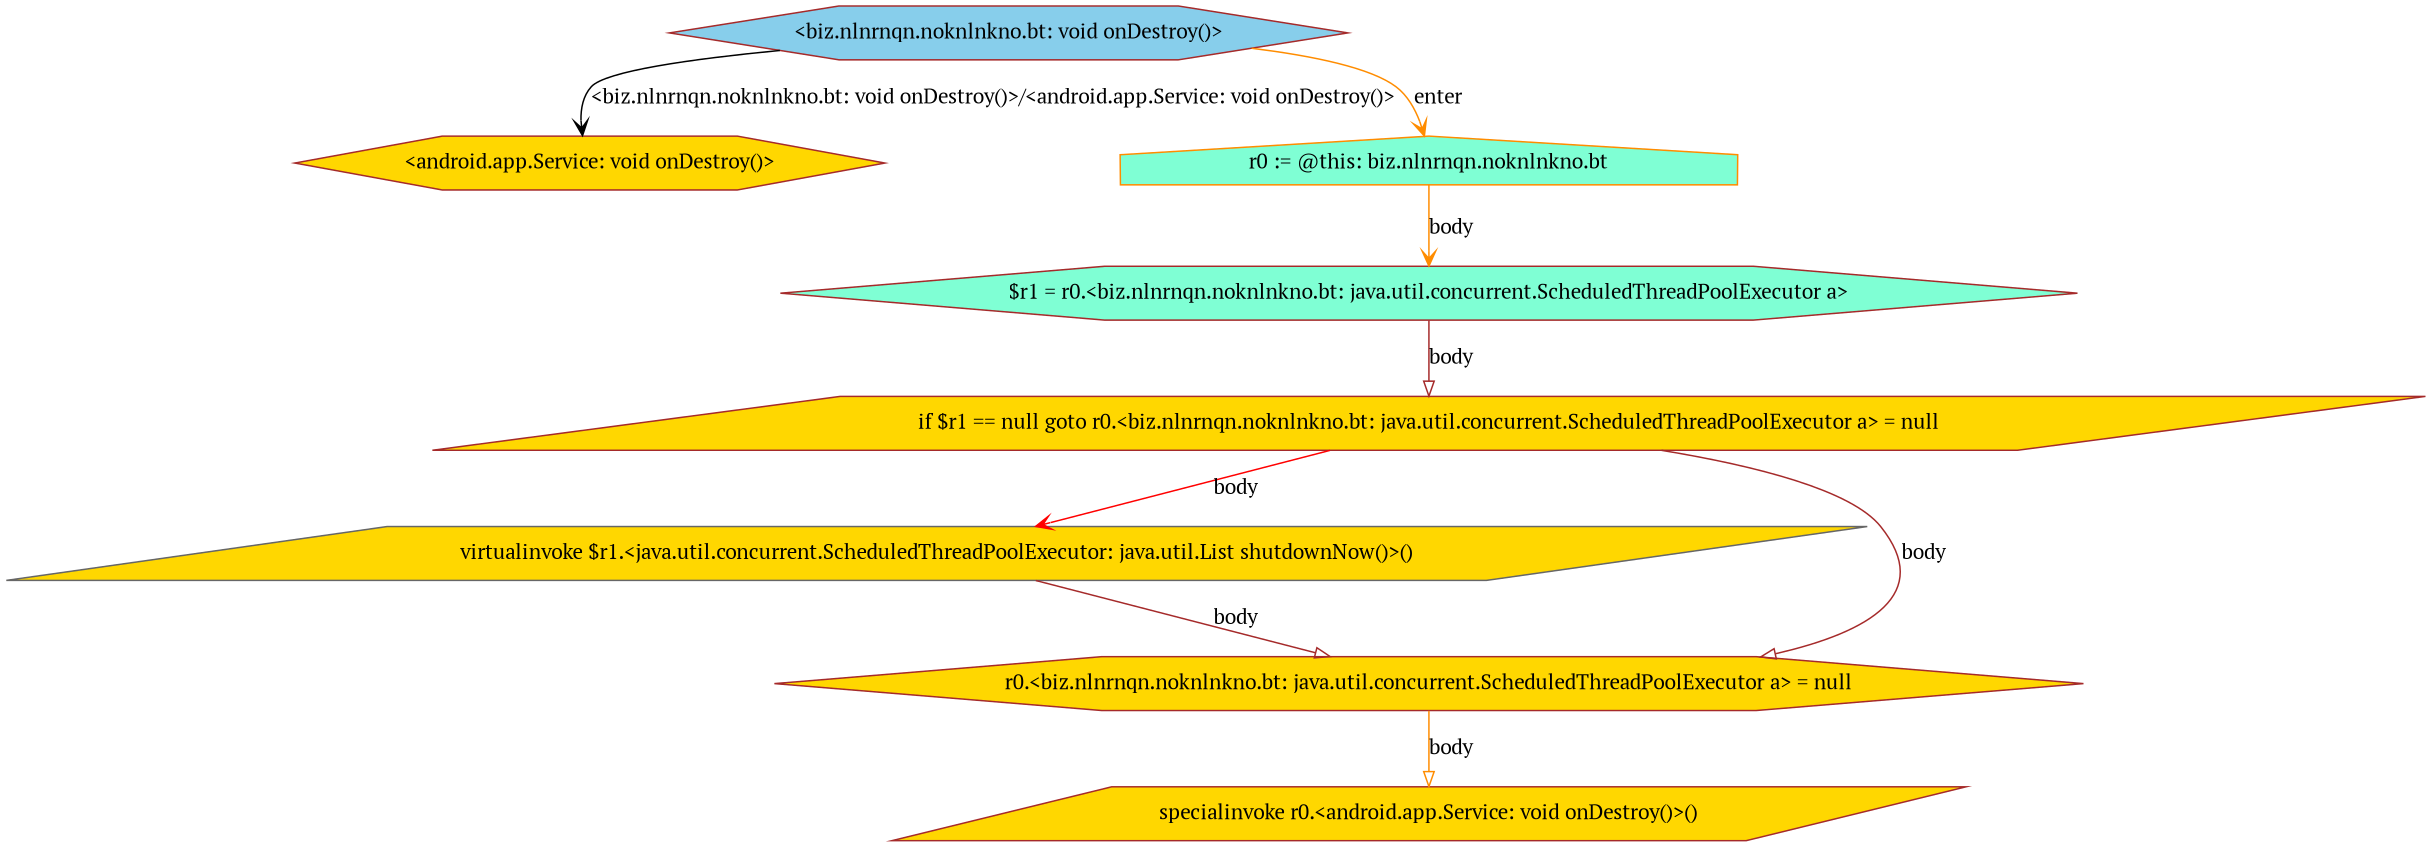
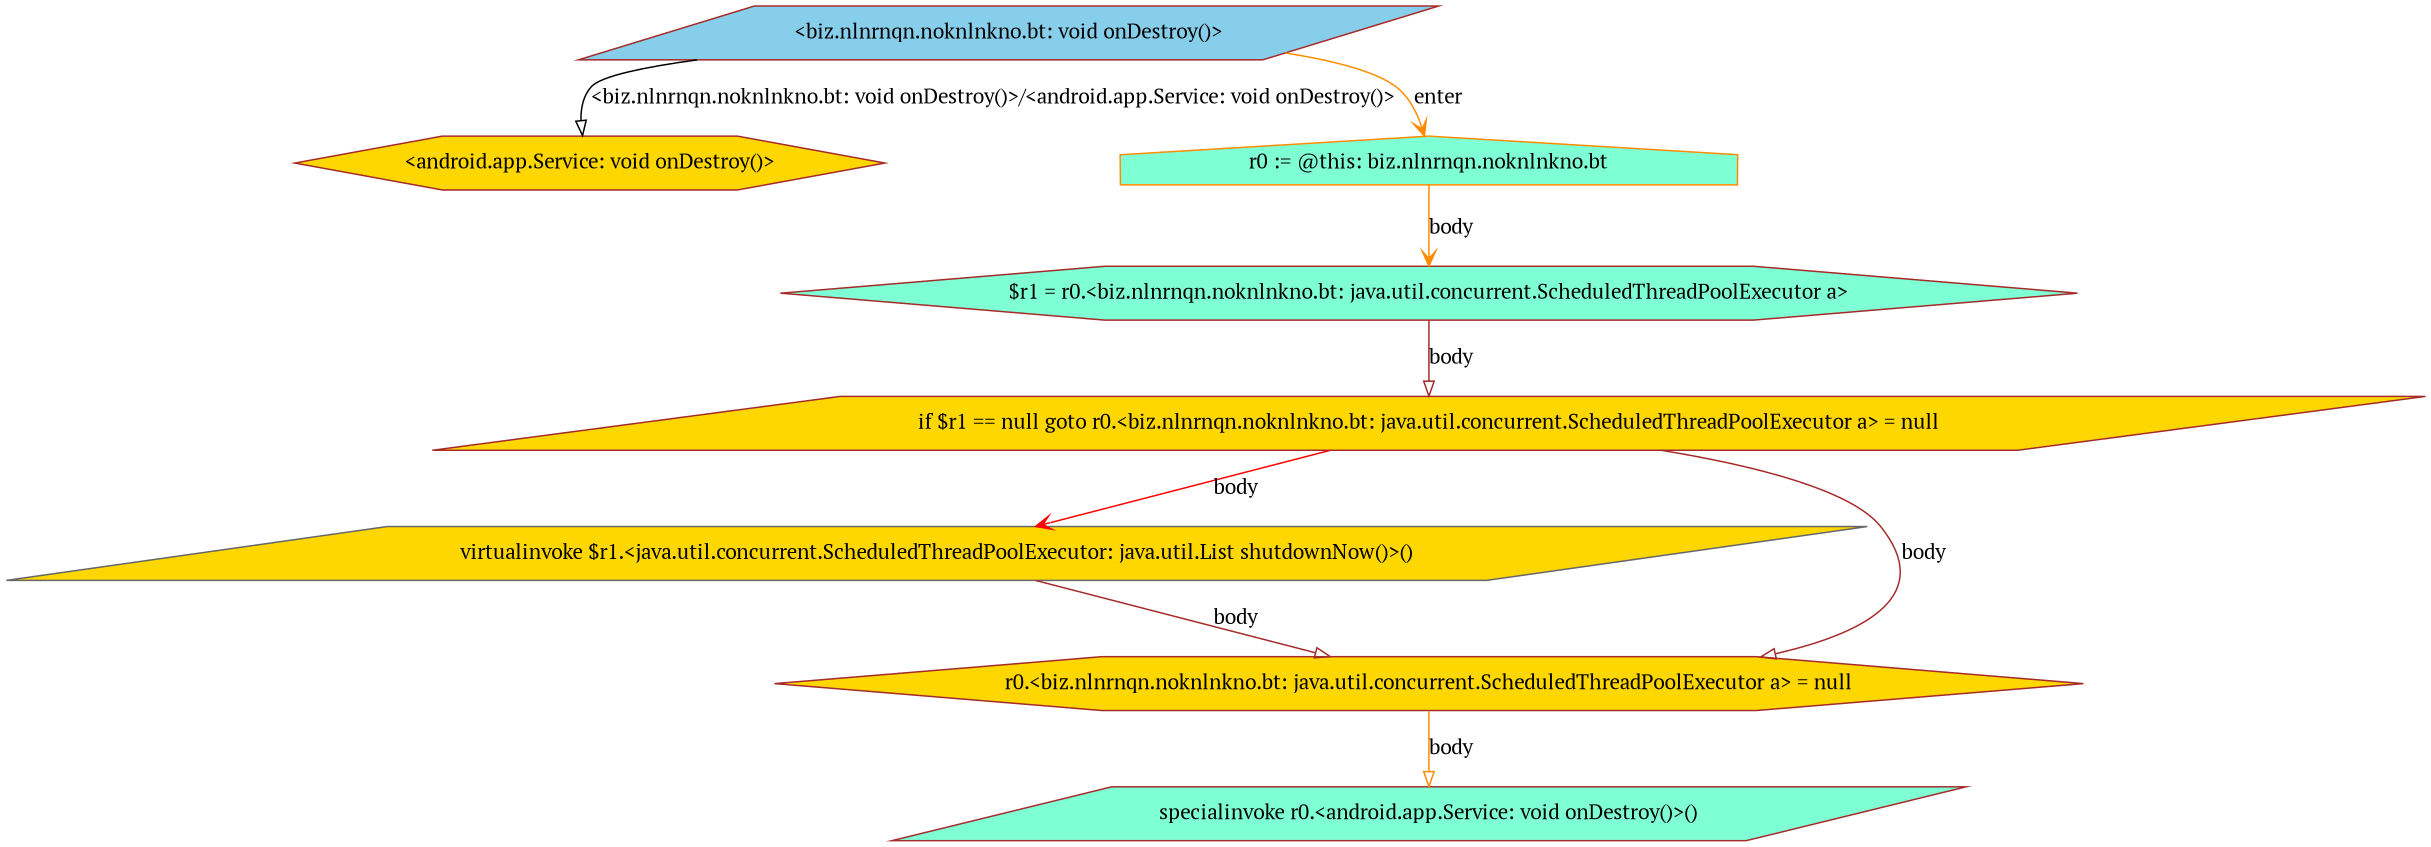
  digraph {
    fontname="PT Serif"
    node [color=brown fillcolor=gold fontname="PT Serif" shape=hexagon style=filled]
    edge [arrowhead=vee color=darkorange fontname="PT Serif"]
-   "<biz.nlnrnqn.noknlnkno.bt: void onDestroy()>" [fillcolor=skyblue]
+   "<biz.nlnrnqn.noknlnkno.bt: void onDestroy()>" [fillcolor=skyblue shape=parallelogram]
    "<android.app.Service: void onDestroy()>"
    "r0 := @this: biz.nlnrnqn.noknlnkno.bt" [color=darkorange fillcolor=aquamarine shape=house]
    "$r1 = r0.<biz.nlnrnqn.noknlnkno.bt: java.util.concurrent.ScheduledThreadPoolExecutor a>" [fillcolor=aquamarine]
    "if $r1 == null goto r0.<biz.nlnrnqn.noknlnkno.bt: java.util.concurrent.ScheduledThreadPoolExecutor a> = null" [shape=parallelogram]
    "virtualinvoke $r1.<java.util.concurrent.ScheduledThreadPoolExecutor: java.util.List shutdownNow()>()" [color=gray40 shape=parallelogram]
    "r0.<biz.nlnrnqn.noknlnkno.bt: java.util.concurrent.ScheduledThreadPoolExecutor a> = null"
-   "specialinvoke r0.<android.app.Service: void onDestroy()>()" [shape=parallelogram]
-   "<biz.nlnrnqn.noknlnkno.bt: void onDestroy()>" -> "<android.app.Service: void onDestroy()>" [color=black label="<biz.nlnrnqn.noknlnkno.bt: void onDestroy()>/<android.app.Service: void onDestroy()>"]
+   "specialinvoke r0.<android.app.Service: void onDestroy()>()" [fillcolor=aquamarine shape=parallelogram]
+   "<biz.nlnrnqn.noknlnkno.bt: void onDestroy()>" -> "<android.app.Service: void onDestroy()>" [arrowhead=onormal color=black label="<biz.nlnrnqn.noknlnkno.bt: void onDestroy()>/<android.app.Service: void onDestroy()>"]
    "<biz.nlnrnqn.noknlnkno.bt: void onDestroy()>" -> "r0 := @this: biz.nlnrnqn.noknlnkno.bt" [label=enter]
    "r0 := @this: biz.nlnrnqn.noknlnkno.bt" -> "$r1 = r0.<biz.nlnrnqn.noknlnkno.bt: java.util.concurrent.ScheduledThreadPoolExecutor a>" [label=body]
    "$r1 = r0.<biz.nlnrnqn.noknlnkno.bt: java.util.concurrent.ScheduledThreadPoolExecutor a>" -> "if $r1 == null goto r0.<biz.nlnrnqn.noknlnkno.bt: java.util.concurrent.ScheduledThreadPoolExecutor a> = null" [arrowhead=onormal color=brown label=body]
    "if $r1 == null goto r0.<biz.nlnrnqn.noknlnkno.bt: java.util.concurrent.ScheduledThreadPoolExecutor a> = null" -> "virtualinvoke $r1.<java.util.concurrent.ScheduledThreadPoolExecutor: java.util.List shutdownNow()>()" [color=red label=body]
    "if $r1 == null goto r0.<biz.nlnrnqn.noknlnkno.bt: java.util.concurrent.ScheduledThreadPoolExecutor a> = null" -> "r0.<biz.nlnrnqn.noknlnkno.bt: java.util.concurrent.ScheduledThreadPoolExecutor a> = null" [arrowhead=onormal color=brown label=body]
    "virtualinvoke $r1.<java.util.concurrent.ScheduledThreadPoolExecutor: java.util.List shutdownNow()>()" -> "r0.<biz.nlnrnqn.noknlnkno.bt: java.util.concurrent.ScheduledThreadPoolExecutor a> = null" [arrowhead=onormal color=brown label=body]
    "r0.<biz.nlnrnqn.noknlnkno.bt: java.util.concurrent.ScheduledThreadPoolExecutor a> = null" -> "specialinvoke r0.<android.app.Service: void onDestroy()>()" [arrowhead=onormal label=body]
  }
